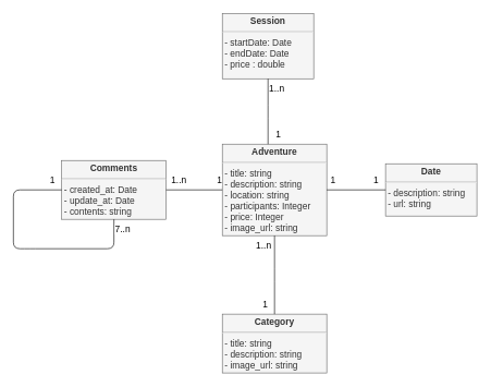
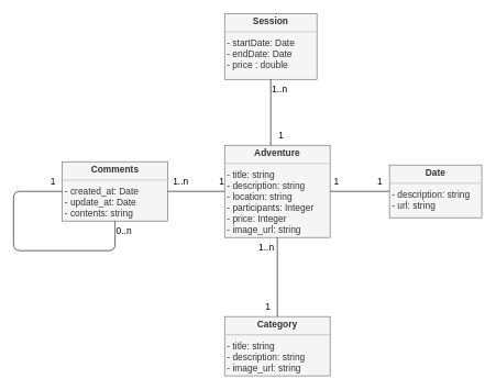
  <mxCell id="0" />
  <mxCell id="1" parent="0" />
  <mxCell id="2" value="&lt;p style=&quot;margin: 4px 0px 0px; text-align: center; font-size: 14px;&quot;&gt;&lt;b style=&quot;font-size: 14px;&quot;&gt;&lt;font style=&quot;font-size: 14px;&quot;&gt;Category&lt;/font&gt;&lt;/b&gt;&lt;/p&gt;&lt;hr style=&quot;font-size: 14px;&quot;&gt;&lt;p style=&quot;margin: 0px 0px 0px 4px; font-size: 14px;&quot;&gt;&lt;span style=&quot;font-size: 14px;&quot;&gt;- title: string&lt;/span&gt;&lt;br style=&quot;font-size: 14px;&quot;&gt;&lt;/p&gt;&lt;p style=&quot;margin: 0px 0px 0px 4px; font-size: 14px;&quot;&gt;&lt;font style=&quot;font-size: 14px;&quot;&gt;- description: string&lt;br style=&quot;font-size: 14px;&quot;&gt;&lt;/font&gt;&lt;/p&gt;&lt;p style=&quot;margin: 0px 0px 0px 4px; font-size: 14px;&quot;&gt;&lt;font style=&quot;font-size: 14px;&quot;&gt;- image_url: string&lt;/font&gt;&lt;/p&gt;" style="verticalAlign=top;align=left;overflow=fill;fontSize=14;fontFamily=Helvetica;html=1;fillColor=#f5f5f5;strokeColor=#666666;fontColor=#333333;" vertex="1" parent="1"><mxGeometry x="340" y="480" width="160" height="90" as="geometry" /></mxCell>
  <mxCell id="3" value="&lt;p style=&quot;margin: 4px 0px 0px; text-align: center; font-size: 14px;&quot;&gt;&lt;b style=&quot;font-size: 14px;&quot;&gt;&lt;font style=&quot;font-size: 14px;&quot;&gt;Adventure&lt;/font&gt;&lt;/b&gt;&lt;/p&gt;&lt;hr style=&quot;font-size: 14px;&quot;&gt;&lt;p style=&quot;margin: 0px 0px 0px 4px; font-size: 14px;&quot;&gt;&lt;span style=&quot;font-size: 14px;&quot;&gt;- title: string&lt;/span&gt;&lt;br style=&quot;font-size: 14px;&quot;&gt;&lt;/p&gt;&lt;p style=&quot;margin: 0px 0px 0px 4px; font-size: 14px;&quot;&gt;&lt;font style=&quot;font-size: 14px;&quot;&gt;- description: string&lt;br style=&quot;font-size: 14px;&quot;&gt;&lt;/font&gt;&lt;/p&gt;&lt;p style=&quot;margin: 0px 0px 0px 4px; font-size: 14px;&quot;&gt;&lt;font style=&quot;font-size: 14px;&quot;&gt;- location: string&lt;/font&gt;&lt;/p&gt;&lt;p style=&quot;margin: 0px 0px 0px 4px; font-size: 14px;&quot;&gt;&lt;font style=&quot;font-size: 14px;&quot;&gt;- participants: Integer&lt;br style=&quot;font-size: 14px;&quot;&gt;&lt;/font&gt;&lt;/p&gt;&lt;p style=&quot;margin: 0px 0px 0px 4px; font-size: 14px;&quot;&gt;&lt;font style=&quot;font-size: 14px;&quot;&gt;- price: Integer&lt;/font&gt;&lt;/p&gt;&lt;p style=&quot;margin: 0px 0px 0px 4px; font-size: 14px;&quot;&gt;&lt;font style=&quot;font-size: 14px;&quot;&gt;- image_url: string&lt;/font&gt;&lt;/p&gt;" style="verticalAlign=top;align=left;overflow=fill;fontSize=14;fontFamily=Helvetica;html=1;fillColor=#f5f5f5;strokeColor=#666666;fontColor=#333333;" vertex="1" parent="1"><mxGeometry x="340" y="220" width="160" height="140" as="geometry" /></mxCell>
  <mxCell id="4" value="&lt;p style=&quot;margin: 4px 0px 0px; text-align: center; font-size: 14px;&quot;&gt;&lt;b style=&quot;font-size: 14px;&quot;&gt;&lt;font style=&quot;font-size: 14px;&quot;&gt;Comments&lt;/font&gt;&lt;/b&gt;&lt;/p&gt;&lt;hr style=&quot;font-size: 14px;&quot;&gt;&lt;p style=&quot;margin: 0px 0px 0px 4px; font-size: 14px;&quot;&gt;- created_at: Date&lt;/p&gt;&lt;p style=&quot;margin: 0px 0px 0px 4px; font-size: 14px;&quot;&gt;&lt;span style=&quot;font-size: 14px;&quot;&gt;- update_at: Date&lt;/span&gt;&lt;/p&gt;&lt;p style=&quot;margin: 0px 0px 0px 4px; font-size: 14px;&quot;&gt;&lt;span style=&quot;font-size: 14px;&quot;&gt;- contents: string&lt;/span&gt;&lt;br style=&quot;font-size: 14px;&quot;&gt;&lt;/p&gt;" style="verticalAlign=top;align=left;overflow=fill;fontSize=14;fontFamily=Helvetica;html=1;fillColor=#f5f5f5;strokeColor=#666666;fontColor=#333333;" vertex="1" parent="1"><mxGeometry x="94" y="245" width="160" height="90" as="geometry" /></mxCell>
  <mxCell id="5" value="&lt;p style=&quot;margin: 4px 0px 0px ; text-align: center ; font-size: 14px&quot;&gt;&lt;b style=&quot;font-size: 14px&quot;&gt;&lt;font style=&quot;font-size: 14px&quot;&gt;Session&lt;/font&gt;&lt;/b&gt;&lt;/p&gt;&lt;hr style=&quot;font-size: 14px&quot;&gt;&lt;p style=&quot;margin: 0px 0px 0px 4px ; font-size: 14px&quot;&gt;&lt;/p&gt;&lt;span style=&quot;font-size: 14px&quot;&gt;&amp;nbsp;- startDate: Date&lt;br style=&quot;font-size: 14px&quot;&gt;&amp;nbsp;- endDate: Date&lt;br&gt;&amp;nbsp;- price : double&lt;br&gt;&lt;br style=&quot;font-size: 14px&quot;&gt;&lt;/span&gt;" style="verticalAlign=top;align=left;overflow=fill;fontSize=14;fontFamily=Helvetica;html=1;fillColor=#f5f5f5;strokeColor=#666666;fontColor=#333333;" vertex="1" parent="1"><mxGeometry x="340" y="20" width="140" height="100" as="geometry" /></mxCell>
  <mxCell id="6" value="" style="endArrow=none;html=1;endSize=12;startArrow=none;startSize=14;startFill=0;edgeStyle=orthogonalEdgeStyle;exitX=0;exitY=0.5;exitDx=0;exitDy=0;entryX=1;entryY=0.5;entryDx=0;entryDy=0;endFill=0;fontSize=14;" edge="1" parent="1" source="3" target="4"><mxGeometry relative="1" as="geometry"><mxPoint x="130" y="210" as="sourcePoint" /><mxPoint x="380" y="210" as="targetPoint" /></mxGeometry></mxCell>
  <mxCell id="7" value="" style="endArrow=none;html=1;endSize=12;startArrow=none;startSize=14;startFill=0;edgeStyle=orthogonalEdgeStyle;endFill=0;fontSize=14;exitX=0.5;exitY=1;exitDx=0;exitDy=0;" edge="1" parent="1" source="5"><mxGeometry relative="1" as="geometry"><mxPoint x="410" y="150" as="sourcePoint" /><mxPoint x="410" y="220" as="targetPoint" /><Array as="points" /></mxGeometry></mxCell>
  <mxCell id="8" value="1..n" style="resizable=0;html=1;align=left;verticalAlign=top;labelBackgroundColor=#ffffff;fontSize=14;" connectable="0" vertex="1" parent="7"><mxGeometry x="-1" relative="1" as="geometry"><mxPoint x="-150" y="140" as="offset" /></mxGeometry></mxCell>
  <mxCell id="9" value="1" style="resizable=0;html=1;align=right;verticalAlign=top;labelBackgroundColor=#ffffff;fontSize=14;" connectable="0" vertex="1" parent="7"><mxGeometry x="1" relative="1" as="geometry"><mxPoint x="-70" y="40" as="offset" /></mxGeometry></mxCell>
  <mxCell id="10" value="" style="endArrow=none;html=1;endSize=12;startArrow=none;startSize=14;startFill=0;edgeStyle=orthogonalEdgeStyle;exitX=0.5;exitY=1;exitDx=0;exitDy=0;endFill=0;fontSize=14;" edge="1" parent="1" source="3"><mxGeometry x="-0.003" y="-20" relative="1" as="geometry"><mxPoint x="419.5" y="380" as="sourcePoint" /><mxPoint x="420" y="480" as="targetPoint" /><Array as="points" /><mxPoint as="offset" /></mxGeometry></mxCell>
  <mxCell id="11" value="1..n" style="resizable=0;html=1;align=left;verticalAlign=top;labelBackgroundColor=#ffffff;fontSize=14;" connectable="0" vertex="1" parent="10"><mxGeometry x="-1" relative="1" as="geometry"><mxPoint x="-30" as="offset" /></mxGeometry></mxCell>
  <mxCell id="12" value="1" style="resizable=0;html=1;align=right;verticalAlign=top;labelBackgroundColor=#ffffff;fontSize=14;" connectable="0" vertex="1" parent="10"><mxGeometry x="1" relative="1" as="geometry"><mxPoint x="-10" y="-30" as="offset" /></mxGeometry></mxCell>
  <mxCell id="13" value="" style="endArrow=none;html=1;exitX=0;exitY=0.5;exitDx=0;exitDy=0;entryX=0.5;entryY=1;entryDx=0;entryDy=0;fontSize=14;" edge="1" parent="1" source="4" target="4"><mxGeometry width="50" height="50" relative="1" as="geometry"><mxPoint x="220" y="520" as="sourcePoint" /><mxPoint x="270" y="470" as="targetPoint" /><Array as="points"><mxPoint x="20" y="290" /><mxPoint x="20" y="380" /><mxPoint x="44" y="380" /><mxPoint x="174" y="380" /></Array></mxGeometry></mxCell>
  <mxCell id="14" value="1" style="resizable=0;html=1;align=right;verticalAlign=top;labelBackgroundColor=#ffffff;fontSize=14;" connectable="0" vertex="1" parent="1"><mxGeometry x="84" y="260" as="geometry" /></mxCell>
- <mxCell id="15" value="7..n" style="resizable=0;html=1;align=left;verticalAlign=top;labelBackgroundColor=#ffffff;fontSize=14;" connectable="0" vertex="1" parent="1"><mxGeometry x="174" y="335" as="geometry" /></mxCell>
+ <mxCell id="15" value="0..n" style="resizable=0;html=1;align=left;verticalAlign=top;labelBackgroundColor=#ffffff;fontSize=14;" connectable="0" vertex="1" parent="1"><mxGeometry x="174" y="335" as="geometry" /></mxCell>
  <mxCell id="16" value="&lt;p style=&quot;margin: 4px 0px 0px ; text-align: center ; font-size: 14px&quot;&gt;&lt;b style=&quot;font-size: 14px&quot;&gt;&lt;font style=&quot;font-size: 14px&quot;&gt;Date&lt;/font&gt;&lt;/b&gt;&lt;/p&gt;&lt;hr style=&quot;font-size: 14px&quot;&gt;&lt;p style=&quot;margin: 0px 0px 0px 4px ; font-size: 14px&quot;&gt;&lt;/p&gt;&lt;span style=&quot;font-size: 14px&quot;&gt;&amp;nbsp;- description: string&lt;br style=&quot;font-size: 14px&quot;&gt;&amp;nbsp;- url: string&lt;br&gt;&lt;br&gt;&lt;br style=&quot;font-size: 14px&quot;&gt;&lt;/span&gt;" style="verticalAlign=top;align=left;overflow=fill;fontSize=14;fontFamily=Helvetica;html=1;fillColor=#f5f5f5;strokeColor=#666666;fontColor=#333333;" vertex="1" parent="1"><mxGeometry x="590" y="250" width="140" height="80" as="geometry" /></mxCell>
  <mxCell id="17" value="" style="endArrow=none;html=1;endSize=12;startArrow=none;startSize=14;startFill=0;edgeStyle=orthogonalEdgeStyle;exitX=0;exitY=0.5;exitDx=0;exitDy=0;entryX=1;entryY=0.5;entryDx=0;entryDy=0;endFill=0;fontSize=14;" edge="1" parent="1" source="16" target="3"><mxGeometry relative="1" as="geometry"><mxPoint x="669" y="351" as="sourcePoint" /><mxPoint x="660.08" y="441" as="targetPoint" /></mxGeometry></mxCell>
  <mxCell id="18" value="1" style="resizable=0;html=1;align=left;verticalAlign=top;labelBackgroundColor=#ffffff;fontSize=14;" connectable="0" vertex="1" parent="17"><mxGeometry x="-1" relative="1" as="geometry"><mxPoint x="-20" y="-30" as="offset" /></mxGeometry></mxCell>
  <mxCell id="19" value="1" style="resizable=0;html=1;align=right;verticalAlign=top;labelBackgroundColor=#ffffff;fontSize=14;" connectable="0" vertex="1" parent="17"><mxGeometry x="1" relative="1" as="geometry"><mxPoint x="14" y="-30" as="offset" /></mxGeometry></mxCell>
  <mxCell id="20" value="1" style="resizable=0;html=1;align=right;verticalAlign=top;labelBackgroundColor=#ffffff;fontSize=14;" connectable="0" vertex="1" parent="1"><mxGeometry x="430" y="190" as="geometry" /></mxCell>
  <mxCell id="21" value="1..n" style="resizable=0;html=1;align=left;verticalAlign=top;labelBackgroundColor=#ffffff;fontSize=14;" connectable="0" vertex="1" parent="1"><mxGeometry x="410" y="120" as="geometry" /></mxCell>
